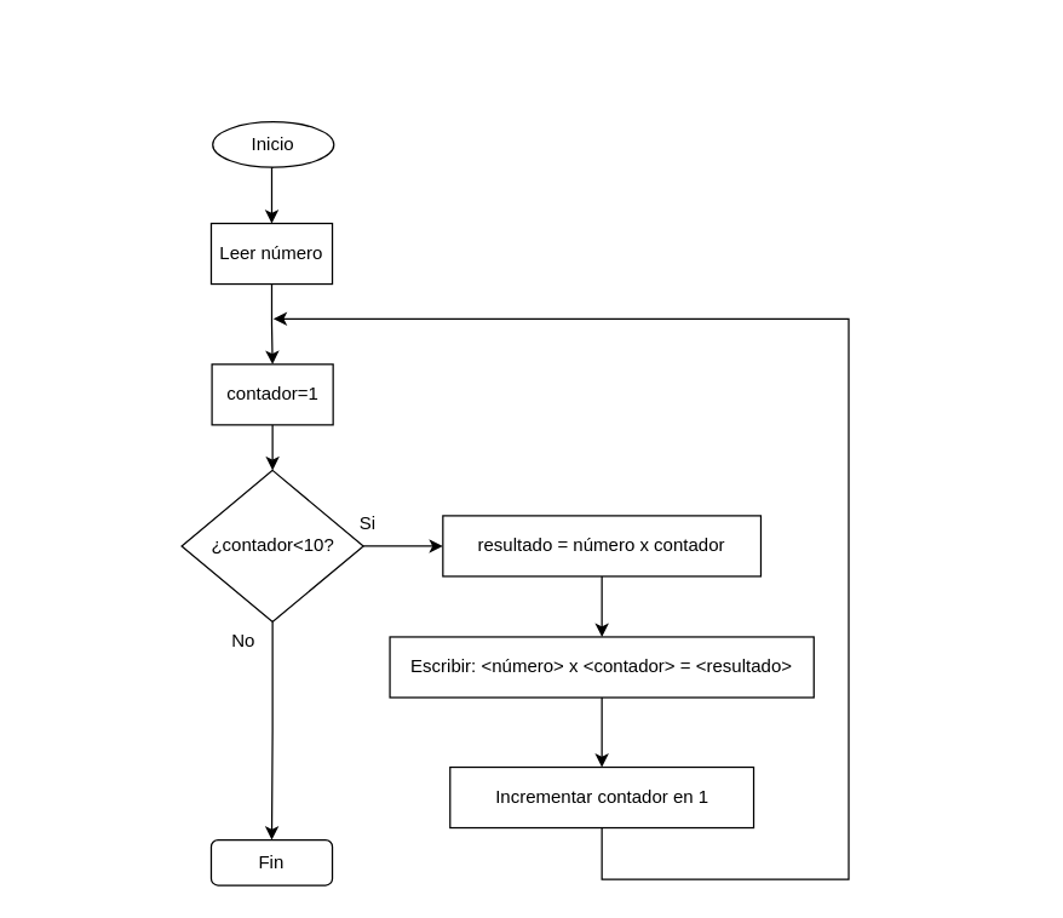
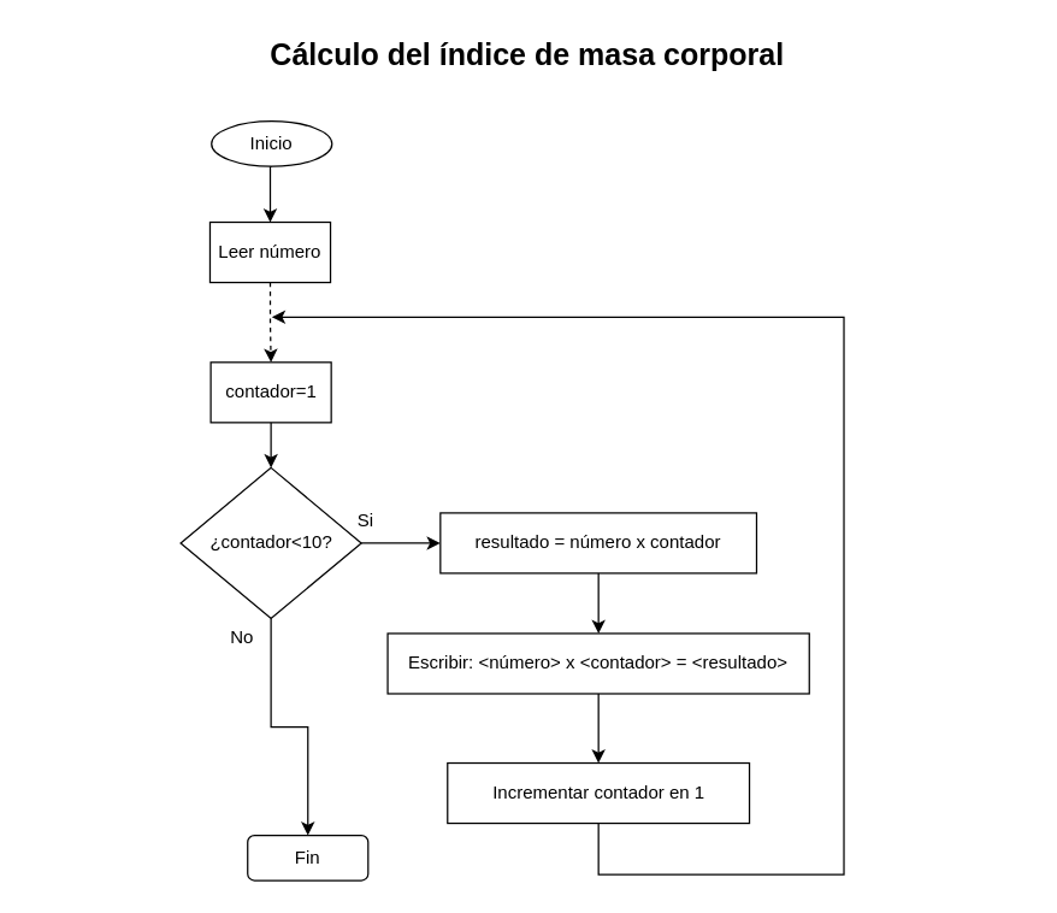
  <mxCell id="0" />
  <mxCell id="1" parent="0" />
  <mxCell id="2" style="edgeStyle=orthogonalEdgeStyle;rounded=0;orthogonalLoop=1;jettySize=auto;html=1;exitX=0.5;exitY=1;exitDx=0;exitDy=0;entryX=0.5;entryY=0;entryDx=0;entryDy=0;" edge="1" parent="1" source="3" target="6"><mxGeometry relative="1" as="geometry" /></mxCell>
  <mxCell id="3" value="Inicio" style="ellipse;whiteSpace=wrap;html=1;" vertex="1" parent="1"><mxGeometry x="140" y="80" width="80" height="30" as="geometry" /></mxCell>
- <mxCell id="5" style="edgeStyle=orthogonalEdgeStyle;rounded=0;orthogonalLoop=1;jettySize=auto;html=1;exitX=0.5;exitY=1;exitDx=0;exitDy=0;entryX=0.5;entryY=0;entryDx=0;entryDy=0;" edge="1" parent="1" source="6" target="10"><mxGeometry relative="1" as="geometry"><mxPoint x="179" y="202" as="targetPoint" /></mxGeometry></mxCell>
+ <mxCell id="4" value="&lt;font style=&quot;font-size: 20px;&quot;&gt;&lt;b&gt;Cálculo del índice de masa corporal&lt;/b&gt;&lt;/font&gt;" style="text;html=1;align=center;verticalAlign=middle;whiteSpace=wrap;rounded=0;" vertex="1" parent="1"><mxGeometry x="20" y="20" width="660" height="30" as="geometry" /></mxCell>
+ <mxCell id="5" style="edgeStyle=orthogonalEdgeStyle;rounded=0;orthogonalLoop=1;jettySize=auto;html=1;exitX=0.5;exitY=1;exitDx=0;exitDy=0;entryX=0.5;entryY=0;entryDx=0;entryDy=0;dashed=1;" edge="1" parent="1" source="6" target="10"><mxGeometry relative="1" as="geometry"><mxPoint x="179" y="202" as="targetPoint" /></mxGeometry></mxCell>
  <mxCell id="6" value="Leer número" style="rounded=0;whiteSpace=wrap;html=1;" vertex="1" parent="1"><mxGeometry x="139" y="147" width="80" height="40" as="geometry" /></mxCell>
- <mxCell id="7" value="Fin" style="rounded=1;whiteSpace=wrap;html=1;" vertex="1" parent="1"><mxGeometry x="139" y="554" width="80" height="30" as="geometry" /></mxCell>
+ <mxCell id="7" value="Fin" style="rounded=1;whiteSpace=wrap;html=1;" vertex="1" parent="1"><mxGeometry x="164" y="554" width="80" height="30" as="geometry" /></mxCell>
  <mxCell id="8" style="edgeStyle=orthogonalEdgeStyle;rounded=0;orthogonalLoop=1;jettySize=auto;html=1;exitX=0.5;exitY=1;exitDx=0;exitDy=0;entryX=0.5;entryY=0;entryDx=0;entryDy=0;" edge="1" parent="1" source="12" target="7"><mxGeometry relative="1" as="geometry"><mxPoint x="609.5" y="600" as="sourcePoint" /></mxGeometry></mxCell>
  <mxCell id="9" style="edgeStyle=orthogonalEdgeStyle;rounded=0;orthogonalLoop=1;jettySize=auto;html=1;exitX=0.5;exitY=1;exitDx=0;exitDy=0;entryX=0.5;entryY=0;entryDx=0;entryDy=0;" edge="1" parent="1" source="10" target="12"><mxGeometry relative="1" as="geometry" /></mxCell>
  <mxCell id="10" value="contador=1" style="rounded=0;whiteSpace=wrap;html=1;" vertex="1" parent="1"><mxGeometry x="139.5" y="240" width="80" height="40" as="geometry" /></mxCell>
  <mxCell id="11" style="edgeStyle=orthogonalEdgeStyle;rounded=0;orthogonalLoop=1;jettySize=auto;html=1;exitX=1;exitY=0.5;exitDx=0;exitDy=0;entryX=0;entryY=0.5;entryDx=0;entryDy=0;" edge="1" parent="1" source="12" target="18"><mxGeometry relative="1" as="geometry" /></mxCell>
  <mxCell id="12" value="¿contador&amp;lt;10?" style="rhombus;whiteSpace=wrap;html=1;" vertex="1" parent="1"><mxGeometry x="119.5" y="310" width="120" height="100" as="geometry" /></mxCell>
  <mxCell id="13" style="edgeStyle=orthogonalEdgeStyle;rounded=0;orthogonalLoop=1;jettySize=auto;html=1;exitX=0.5;exitY=1;exitDx=0;exitDy=0;" edge="1" parent="1" source="14"><mxGeometry relative="1" as="geometry"><mxPoint x="180" y="210" as="targetPoint" /><Array as="points"><mxPoint x="397" y="580" /><mxPoint x="560" y="580" /><mxPoint x="560" y="210" /></Array></mxGeometry></mxCell>
  <mxCell id="14" value="Incrementar contador en 1" style="rounded=0;whiteSpace=wrap;html=1;" vertex="1" parent="1"><mxGeometry x="296.75" y="506" width="200.5" height="40" as="geometry" /></mxCell>
  <mxCell id="15" style="edgeStyle=orthogonalEdgeStyle;rounded=0;orthogonalLoop=1;jettySize=auto;html=1;exitX=0.5;exitY=1;exitDx=0;exitDy=0;entryX=0.5;entryY=0;entryDx=0;entryDy=0;" edge="1" parent="1" source="16" target="14"><mxGeometry relative="1" as="geometry" /></mxCell>
  <mxCell id="16" value="Escribir: &amp;lt;número&amp;gt; x &amp;lt;contador&amp;gt; = &amp;lt;resultado&amp;gt;" style="rounded=0;whiteSpace=wrap;html=1;" vertex="1" parent="1"><mxGeometry x="257" y="420" width="280" height="40" as="geometry" /></mxCell>
  <mxCell id="17" style="edgeStyle=orthogonalEdgeStyle;rounded=0;orthogonalLoop=1;jettySize=auto;html=1;exitX=0.5;exitY=1;exitDx=0;exitDy=0;entryX=0.5;entryY=0;entryDx=0;entryDy=0;" edge="1" parent="1" source="18" target="16"><mxGeometry relative="1" as="geometry" /></mxCell>
  <mxCell id="18" value="resultado = número x contador" style="rounded=0;whiteSpace=wrap;html=1;" vertex="1" parent="1"><mxGeometry x="292" y="340" width="210" height="40" as="geometry" /></mxCell>
  <mxCell id="19" value="No" style="text;html=1;align=center;verticalAlign=middle;resizable=0;points=[];autosize=1;strokeColor=none;fillColor=none;" vertex="1" parent="1"><mxGeometry x="140" y="408" width="40" height="30" as="geometry" /></mxCell>
  <mxCell id="20" value="Si" style="text;html=1;align=center;verticalAlign=middle;resizable=0;points=[];autosize=1;strokeColor=none;fillColor=none;" vertex="1" parent="1"><mxGeometry x="227" y="330" width="30" height="30" as="geometry" /></mxCell>
